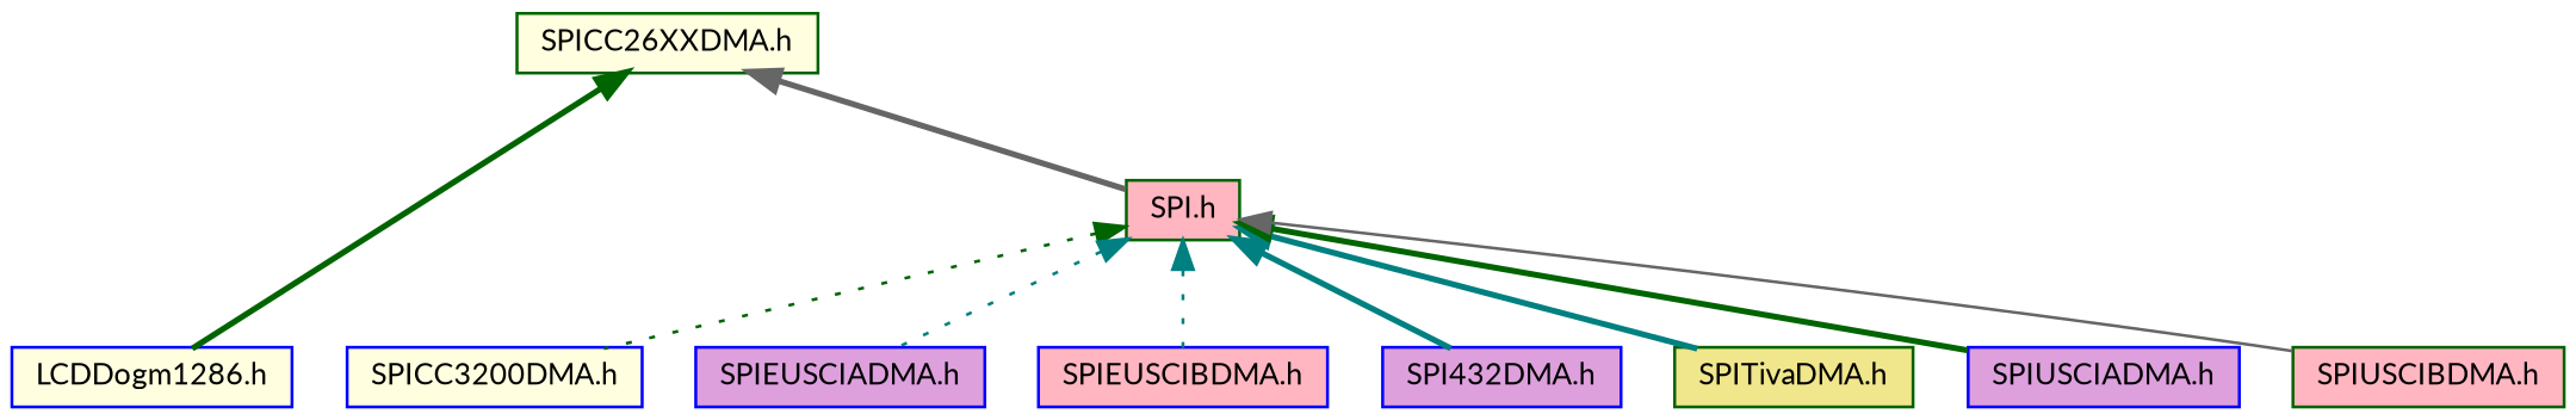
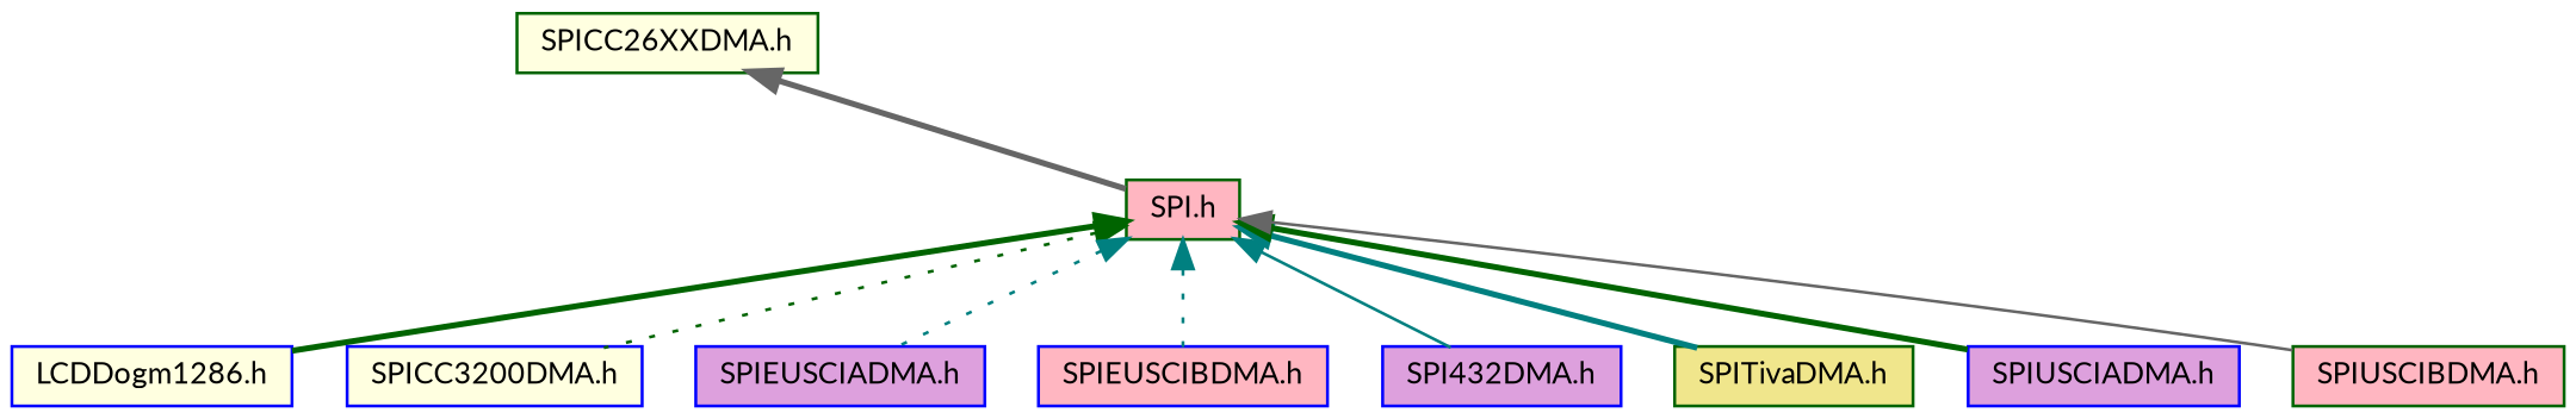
  digraph {
    fontname=Lato
    node [color=blue fillcolor=lightpink fontname=Lato fontsize=10 shape=record style=filled]
    edge [color=teal dir=back fontname=Lato fontsize=10 labelfontname=Helvetica labelfontsize=10 style=bold]
    n1 [color=darkgreen fontcolor=black height=0.2 label="SPI.h" width=0.4]
    n2 [fillcolor=lightyellow height=0.2 label="LCDDogm1286.h" width=0.4]
    n3 [fillcolor=lightyellow height=0.2 label="SPICC3200DMA.h" width=0.4]
    n4 [fillcolor=plum height=0.2 label="SPIEUSCIADMA.h" width=0.4]
    n5 [height=0.2 label="SPIEUSCIBDMA.h" width=0.4]
    n6 [fillcolor=plum height=0.2 label="SPI432DMA.h" width=0.4]
    n7 [color=darkgreen fillcolor=khaki height=0.2 label="SPITivaDMA.h" width=0.4]
    n8 [fillcolor=plum height=0.2 label="SPIUSCIADMA.h" width=0.4]
    n9 [color=darkgreen height=0.2 label="SPIUSCIBDMA.h" width=0.4]
    n10 [color=darkgreen fillcolor=lightyellow height=0.2 label="SPICC26XXDMA.h" width=0.4]
-   n10 -> n2 [color=darkgreen]
+   n1 -> n2 [color=darkgreen]
    n1 -> n3 [color=darkgreen style=dotted]
    n1 -> n4 [style=dotted]
    n1 -> n5 [style=dotted]
-   n1 -> n6
+   n1 -> n6 [style=solid]
    n1 -> n7
    n1 -> n8 [color=darkgreen]
    n1 -> n9 [color=gray40 style=solid]
    n10 -> n1 [color=gray40]
  }
